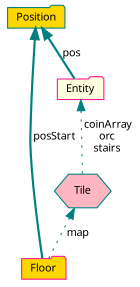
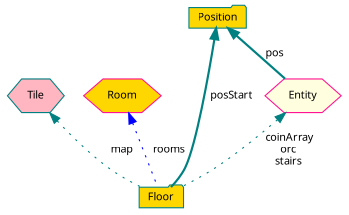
  digraph {
    fontname="Noto Sans"
    node [color=teal fillcolor=gold fontname="Noto Sans" fontsize=10 shape=hexagon style=filled]
    edge [color=teal dir=back fontname="Noto Sans" fontsize=10 labelfontname=Helvetica labelfontsize=10 style=dotted]
-   n1 [color=deeppink fontcolor=black height=0.2 label=Floor shape=folder width=0.4]
+   n1 [fontcolor=black height=0.2 label=Floor shape=folder width=0.4]
    n2 [fillcolor=lightpink height=0.2 label=Tile width=0.4]
+   n3 [color=deeppink height=0.2 label=Room width=0.4]
    n4 [height=0.2 label=Position shape=folder width=0.4]
-   n5 [color=deeppink fillcolor=lightyellow height=0.2 label=Entity shape=folder width=0.4]
+   n5 [color=deeppink fillcolor=lightyellow height=0.2 label=Entity width=0.4]
    n2 -> n1 [label=" map"]
+   n3 -> n1 [color=blue label=" rooms"]
    n4 -> n1 [label=" posStart" style=bold]
    n4 -> n5 [label=" pos" style=bold]
-   n5 -> n2 [label=" coinArray\norc\nstairs"]
+   n5 -> n1 [label=" coinArray\norc\nstairs"]
  }
